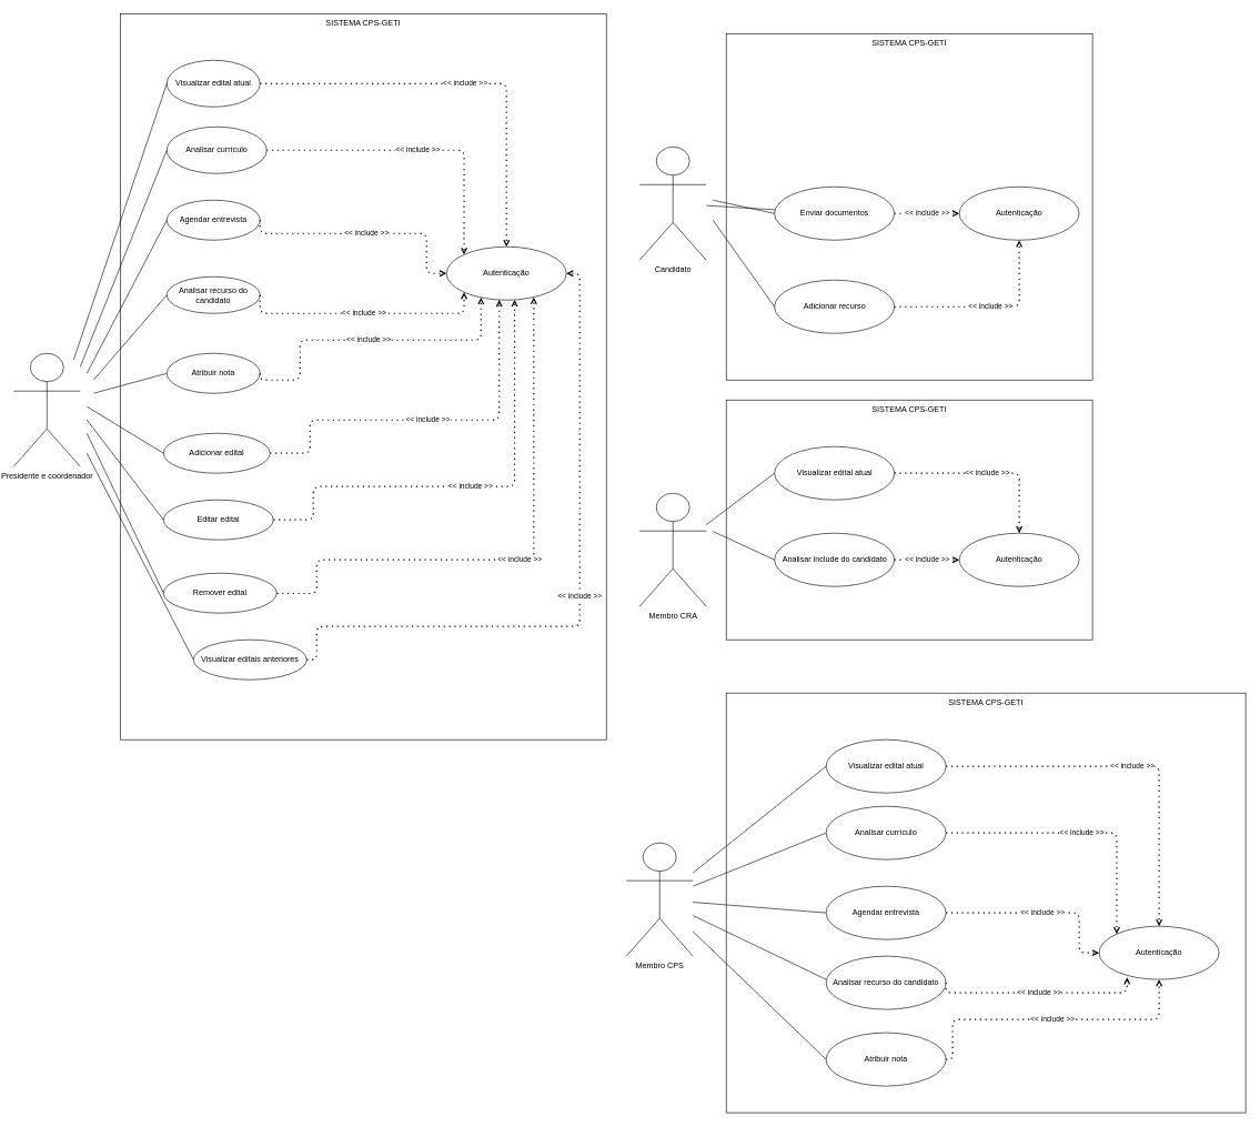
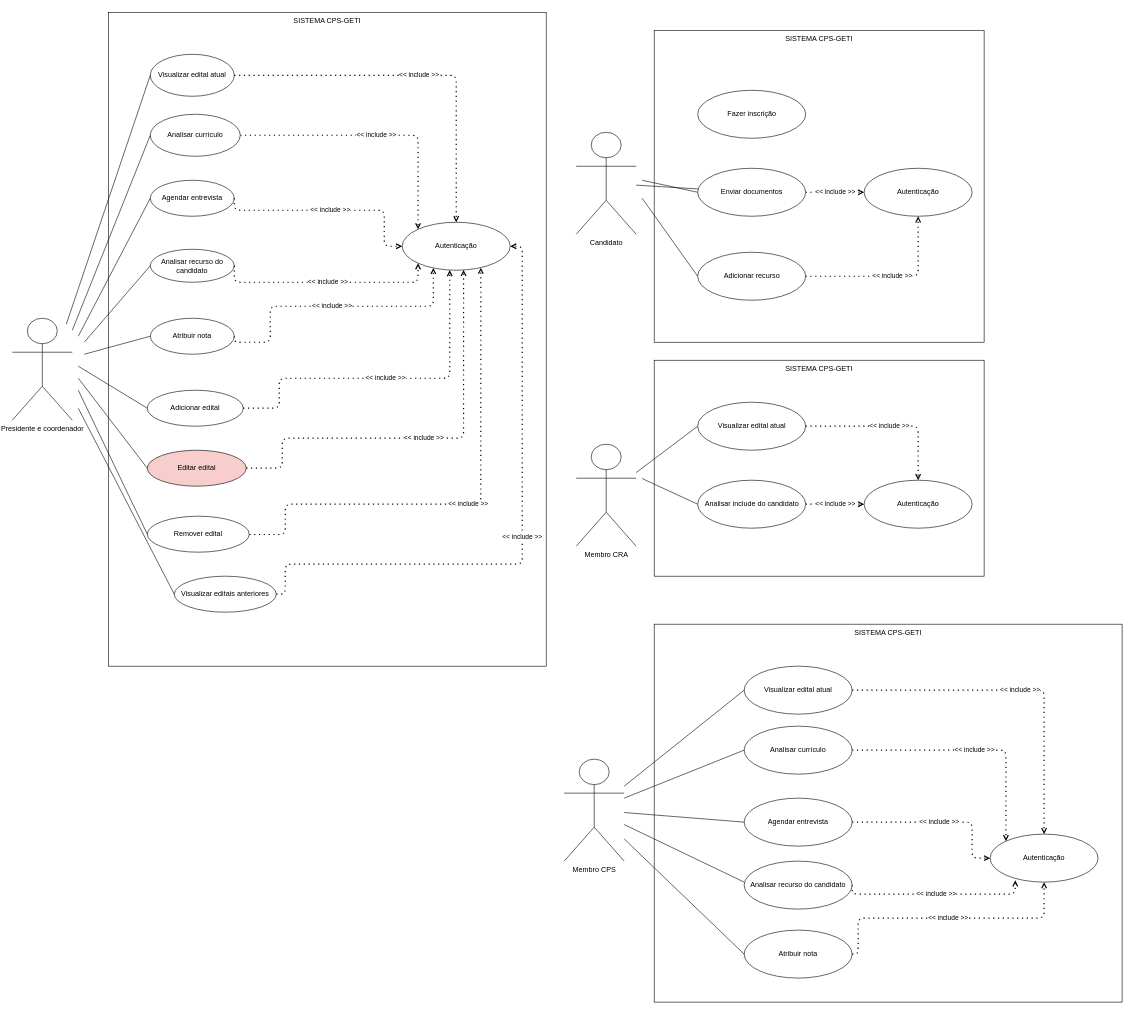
  <mxCell id="0" />
  <mxCell id="1" parent="0" />
  <mxCell id="2" value="SISTEMA CPS-GETI" style="rounded=0;whiteSpace=wrap;html=1;verticalAlign=top;" parent="1" vertex="1"><mxGeometry x="1090" y="50" width="550" height="520" as="geometry" /></mxCell>
  <mxCell id="3" value="&lt;div&gt;&amp;lt;&amp;lt; include &amp;gt;&amp;gt;&lt;/div&gt;" style="endArrow=open;dashed=1;html=1;dashPattern=1 3;strokeWidth=2;entryX=0;entryY=0.5;entryDx=0;entryDy=0;endFill=0;startArrow=none;startFill=0;exitX=1;exitY=0.5;exitDx=0;exitDy=0;edgeStyle=orthogonalEdgeStyle;" parent="1" source="8" target="7" edge="1"><mxGeometry width="50" height="50" relative="1" as="geometry"><mxPoint x="1231.527" y="834.52" as="sourcePoint" /><mxPoint x="1506.569" y="628.377" as="targetPoint" /></mxGeometry></mxCell>
  <mxCell id="4" value="Presidente e coordenador" style="shape=umlActor;verticalLabelPosition=bottom;verticalAlign=top;html=1;outlineConnect=0;" parent="1" vertex="1"><mxGeometry x="20" y="530" width="100" height="170" as="geometry" /></mxCell>
  <mxCell id="5" value="Candidato" style="shape=umlActor;verticalLabelPosition=bottom;verticalAlign=top;html=1;outlineConnect=0;" parent="1" vertex="1"><mxGeometry x="960" width="100" height="170" as="geometry" y="220" /></mxCell>
+ <mxCell id="6" value="Fazer inscrição" style="ellipse;whiteSpace=wrap;html=1;" parent="1" vertex="1"><mxGeometry x="1162.5" y="150" width="180" height="80" as="geometry" /></mxCell>
  <mxCell id="7" value="Autenticação" style="ellipse;whiteSpace=wrap;html=1;" parent="1" vertex="1"><mxGeometry x="1440" y="280" width="180" height="80" as="geometry" /></mxCell>
  <mxCell id="8" value="Enviar documentos" style="ellipse;whiteSpace=wrap;html=1;" parent="1" vertex="1"><mxGeometry x="1162.5" y="280" width="180" height="80" as="geometry" /></mxCell>
  <mxCell id="9" value="&lt;div&gt;Adicionar recurso&lt;/div&gt;" style="ellipse;whiteSpace=wrap;html=1;" parent="1" vertex="1"><mxGeometry x="1162.5" y="420" width="180" height="80" as="geometry" /></mxCell>
  <mxCell id="10" value="&lt;div&gt;&amp;lt;&amp;lt; include &amp;gt;&amp;gt;&lt;/div&gt;" style="endArrow=open;dashed=1;html=1;dashPattern=1 3;strokeWidth=2;entryX=0.5;entryY=1;entryDx=0;entryDy=0;endFill=0;startArrow=none;startFill=0;edgeStyle=orthogonalEdgeStyle;" parent="1" source="9" target="7" edge="1"><mxGeometry width="50" height="50" relative="1" as="geometry"><mxPoint x="1352.5" y="320" as="sourcePoint" /><mxPoint x="1480" y="320" as="targetPoint" /></mxGeometry></mxCell>
  <mxCell id="11" value="SISTEMA CPS-GETI" style="rounded=0;whiteSpace=wrap;html=1;verticalAlign=top;" parent="1" vertex="1"><mxGeometry x="1090" y="600" width="550" height="360" as="geometry" /></mxCell>
  <mxCell id="12" value="&lt;div&gt;&amp;lt;&amp;lt; include &amp;gt;&amp;gt;&lt;/div&gt;" style="endArrow=open;dashed=1;html=1;dashPattern=1 3;strokeWidth=2;entryX=0;entryY=0.5;entryDx=0;entryDy=0;endFill=0;startArrow=none;startFill=0;exitX=1;exitY=0.5;exitDx=0;exitDy=0;edgeStyle=orthogonalEdgeStyle;" parent="1" source="16" target="15" edge="1"><mxGeometry width="50" height="50" relative="1" as="geometry"><mxPoint x="1231.527" y="1354.52" as="sourcePoint" /><mxPoint x="1506.569" y="1148.377" as="targetPoint" /></mxGeometry></mxCell>
  <mxCell id="13" value="Membro CRA" style="shape=umlActor;verticalLabelPosition=bottom;verticalAlign=top;html=1;outlineConnect=0;" parent="1" vertex="1"><mxGeometry x="960" y="740" width="100" height="170" as="geometry" /></mxCell>
  <mxCell id="14" value="Visualizar edital atual" style="ellipse;whiteSpace=wrap;html=1;" parent="1" vertex="1"><mxGeometry x="1162.5" y="670" width="180" height="80" as="geometry" /></mxCell>
  <mxCell id="15" value="Autenticação" style="ellipse;whiteSpace=wrap;html=1;" parent="1" vertex="1"><mxGeometry x="1440" y="800" width="180" height="80" as="geometry" /></mxCell>
  <mxCell id="16" value="Analisar include do candidato" style="ellipse;whiteSpace=wrap;html=1;" parent="1" vertex="1"><mxGeometry x="1162.5" y="800" width="180" height="80" as="geometry" /></mxCell>
  <mxCell id="17" value="&lt;div&gt;&amp;lt;&amp;lt; include &amp;gt;&amp;gt;&lt;/div&gt;" style="endArrow=open;dashed=1;html=1;dashPattern=1 3;strokeWidth=2;entryX=0.5;entryY=0;entryDx=0;entryDy=0;endFill=0;startArrow=none;startFill=0;exitX=1;exitY=0.5;exitDx=0;exitDy=0;edgeStyle=orthogonalEdgeStyle;" parent="1" source="14" target="15" edge="1"><mxGeometry width="50" height="50" relative="1" as="geometry"><mxPoint x="1352.5" y="850" as="sourcePoint" /><mxPoint x="1450" y="850" as="targetPoint" /></mxGeometry></mxCell>
  <mxCell id="18" value="SISTEMA CPS-GETI" style="rounded=0;whiteSpace=wrap;html=1;verticalAlign=top;" parent="1" vertex="1"><mxGeometry x="1090" y="1040" width="780" height="630" as="geometry" /></mxCell>
  <mxCell id="19" value="&lt;div&gt;&amp;lt;&amp;lt; include &amp;gt;&amp;gt;&lt;/div&gt;" style="endArrow=open;dashed=1;html=1;dashPattern=1 3;strokeWidth=2;entryX=0;entryY=0;entryDx=0;entryDy=0;endFill=0;startArrow=none;startFill=0;exitX=1;exitY=0.5;exitDx=0;exitDy=0;edgeStyle=orthogonalEdgeStyle;" parent="1" source="23" target="22" edge="1"><mxGeometry width="50" height="50" relative="1" as="geometry"><mxPoint x="1231.527" y="1794.52" as="sourcePoint" /><mxPoint x="1506.569" y="1588.377" as="targetPoint" /></mxGeometry></mxCell>
  <mxCell id="20" value="Membro CPS" style="shape=umlActor;verticalLabelPosition=bottom;verticalAlign=top;html=1;outlineConnect=0;" parent="1" vertex="1"><mxGeometry x="940" y="1265" width="100" height="170" as="geometry" /></mxCell>
  <mxCell id="21" value="Visualizar edital atual" style="ellipse;whiteSpace=wrap;html=1;" parent="1" vertex="1"><mxGeometry x="1240" y="1110" width="180" height="80" as="geometry" /></mxCell>
  <mxCell id="22" value="Autenticação" style="ellipse;whiteSpace=wrap;html=1;" parent="1" vertex="1"><mxGeometry x="1650" y="1390" width="180" height="80" as="geometry" /></mxCell>
  <mxCell id="23" value="Analisar currículo" style="ellipse;whiteSpace=wrap;html=1;" parent="1" vertex="1"><mxGeometry x="1240" y="1210" width="180" height="80" as="geometry" /></mxCell>
  <mxCell id="24" value="" style="endArrow=none;html=1;entryX=0;entryY=0.5;entryDx=0;entryDy=0;" parent="1" source="20" target="23" edge="1"><mxGeometry width="50" height="50" relative="1" as="geometry"><mxPoint x="1055" y="1260" as="sourcePoint" /><mxPoint x="1172.5" y="1160" as="targetPoint" /></mxGeometry></mxCell>
  <mxCell id="25" value="&lt;div&gt;&amp;lt;&amp;lt; include &amp;gt;&amp;gt;&lt;/div&gt;" style="endArrow=open;dashed=1;html=1;dashPattern=1 3;strokeWidth=2;entryX=0.5;entryY=0;entryDx=0;entryDy=0;endFill=0;startArrow=none;startFill=0;exitX=1;exitY=0.5;exitDx=0;exitDy=0;edgeStyle=orthogonalEdgeStyle;" parent="1" source="21" target="22" edge="1"><mxGeometry width="50" height="50" relative="1" as="geometry"><mxPoint x="1352.5" y="1290" as="sourcePoint" /><mxPoint x="1450" y="1290" as="targetPoint" /></mxGeometry></mxCell>
  <mxCell id="26" value="Agendar entrevista" style="ellipse;whiteSpace=wrap;html=1;" parent="1" vertex="1"><mxGeometry x="1240" y="1330" width="180" height="80" as="geometry" /></mxCell>
  <mxCell id="27" value="Analisar recurso do candidato" style="ellipse;whiteSpace=wrap;html=1;" parent="1" vertex="1"><mxGeometry x="1240" y="1435" width="180" height="80" as="geometry" /></mxCell>
  <mxCell id="28" value="Atribuir nota" style="ellipse;whiteSpace=wrap;html=1;" parent="1" vertex="1"><mxGeometry x="1240" y="1550" width="180" height="80" as="geometry" /></mxCell>
  <mxCell id="29" value="" style="endArrow=none;html=1;entryX=0;entryY=0.5;entryDx=0;entryDy=0;" parent="1" source="20" target="21" edge="1"><mxGeometry width="50" height="50" relative="1" as="geometry"><mxPoint x="1040" y="1420" as="sourcePoint" /><mxPoint x="1250" y="1260" as="targetPoint" /></mxGeometry></mxCell>
  <mxCell id="30" value="" style="endArrow=none;html=1;entryX=0;entryY=0.5;entryDx=0;entryDy=0;" parent="1" target="26" edge="1" source="20"><mxGeometry width="50" height="50" relative="1" as="geometry"><mxPoint x="1040" y="1440" as="sourcePoint" /><mxPoint x="1250" y="1260" as="targetPoint" /></mxGeometry></mxCell>
  <mxCell id="31" value="" style="endArrow=none;html=1;entryX=0;entryY=0.5;entryDx=0;entryDy=0;" parent="1" source="20" edge="1"><mxGeometry width="50" height="50" relative="1" as="geometry"><mxPoint x="1040" y="1540" as="sourcePoint" /><mxPoint x="1240" y="1470" as="targetPoint" /></mxGeometry></mxCell>
  <mxCell id="32" value="" style="endArrow=none;html=1;entryX=0;entryY=0.5;entryDx=0;entryDy=0;" parent="1" target="28" edge="1" source="20"><mxGeometry width="50" height="50" relative="1" as="geometry"><mxPoint x="1040" y="1510" as="sourcePoint" /><mxPoint x="1250" y="1480" as="targetPoint" /></mxGeometry></mxCell>
  <mxCell id="33" value="&lt;div&gt;&amp;lt;&amp;lt; include &amp;gt;&amp;gt;&lt;/div&gt;" style="endArrow=open;dashed=1;html=1;dashPattern=1 3;strokeWidth=2;entryX=0;entryY=0.5;entryDx=0;entryDy=0;endFill=0;startArrow=none;startFill=0;exitX=1;exitY=0.5;exitDx=0;exitDy=0;edgeStyle=orthogonalEdgeStyle;" parent="1" source="26" target="22" edge="1"><mxGeometry width="50" height="50" relative="1" as="geometry"><mxPoint x="1430" y="1260" as="sourcePoint" /><mxPoint x="1686.36" y="1411.716" as="targetPoint" /><Array as="points"><mxPoint x="1620" y="1370" /><mxPoint x="1620" y="1430" /></Array></mxGeometry></mxCell>
  <mxCell id="34" value="&lt;div&gt;&amp;lt;&amp;lt; include &amp;gt;&amp;gt;&lt;/div&gt;" style="endArrow=open;dashed=1;html=1;dashPattern=1 3;strokeWidth=2;entryX=0.233;entryY=0.963;entryDx=0;entryDy=0;endFill=0;startArrow=none;startFill=0;exitX=1;exitY=0.5;exitDx=0;exitDy=0;edgeStyle=orthogonalEdgeStyle;entryPerimeter=0;" parent="1" source="27" target="22" edge="1"><mxGeometry width="50" height="50" relative="1" as="geometry"><mxPoint x="1415" y="1470" as="sourcePoint" /><mxPoint x="1645" y="1530" as="targetPoint" /><Array as="points"><mxPoint x="1420" y="1490" /><mxPoint x="1692" y="1490" /></Array></mxGeometry></mxCell>
  <mxCell id="35" value="&lt;div&gt;&amp;lt;&amp;lt; include &amp;gt;&amp;gt;&lt;/div&gt;" style="endArrow=open;dashed=1;html=1;dashPattern=1 3;strokeWidth=2;entryX=0.5;entryY=1;entryDx=0;entryDy=0;endFill=0;startArrow=none;startFill=0;exitX=1;exitY=0.5;exitDx=0;exitDy=0;edgeStyle=orthogonalEdgeStyle;" parent="1" source="28" target="22" edge="1"><mxGeometry width="50" height="50" relative="1" as="geometry"><mxPoint x="1430" y="1485" as="sourcePoint" /><mxPoint x="1701.94" y="1477.04" as="targetPoint" /><Array as="points"><mxPoint x="1430" y="1590" /><mxPoint x="1430" y="1530" /><mxPoint x="1740" y="1530" /></Array></mxGeometry></mxCell>
  <mxCell id="36" value="SISTEMA CPS-GETI" style="rounded=0;whiteSpace=wrap;html=1;verticalAlign=top;" parent="1" vertex="1"><mxGeometry x="180" y="20" width="730" height="1090" as="geometry" /></mxCell>
  <mxCell id="37" value="&lt;div&gt;&amp;lt;&amp;lt; include &amp;gt;&amp;gt;&lt;/div&gt;" style="endArrow=open;dashed=1;html=1;dashPattern=1 3;strokeWidth=2;entryX=0;entryY=0;entryDx=0;entryDy=0;endFill=0;startArrow=none;startFill=0;exitX=1;exitY=0.5;exitDx=0;exitDy=0;edgeStyle=orthogonalEdgeStyle;" parent="1" source="40" target="39" edge="1"><mxGeometry width="50" height="50" relative="1" as="geometry"><mxPoint x="251.527" y="774.52" as="sourcePoint" /><mxPoint x="526.569" y="568.377" as="targetPoint" /></mxGeometry></mxCell>
  <mxCell id="38" value="Visualizar edital atual" style="ellipse;whiteSpace=wrap;html=1;" parent="1" vertex="1"><mxGeometry x="250" y="90" width="140" height="70" as="geometry" /></mxCell>
  <mxCell id="39" value="Autenticação" style="ellipse;whiteSpace=wrap;html=1;" parent="1" vertex="1"><mxGeometry x="670" y="370" width="180" height="80" as="geometry" /></mxCell>
  <mxCell id="40" value="Analisar currículo" style="ellipse;whiteSpace=wrap;html=1;" parent="1" vertex="1"><mxGeometry x="250" y="190" width="150" height="70" as="geometry" /></mxCell>
  <mxCell id="41" value="&lt;div&gt;&amp;lt;&amp;lt; include &amp;gt;&amp;gt;&lt;/div&gt;" style="endArrow=open;dashed=1;html=1;dashPattern=1 3;strokeWidth=2;entryX=0.5;entryY=0;entryDx=0;entryDy=0;endFill=0;startArrow=none;startFill=0;exitX=1;exitY=0.5;exitDx=0;exitDy=0;edgeStyle=orthogonalEdgeStyle;" parent="1" source="38" target="39" edge="1"><mxGeometry width="50" height="50" relative="1" as="geometry"><mxPoint x="372.5" y="270" as="sourcePoint" /><mxPoint x="470" y="270" as="targetPoint" /></mxGeometry></mxCell>
  <mxCell id="42" value="Agendar entrevista" style="ellipse;whiteSpace=wrap;html=1;" parent="1" vertex="1"><mxGeometry x="250" y="300" width="140" height="60" as="geometry" /></mxCell>
  <mxCell id="43" value="Analisar recurso do candidato" style="ellipse;whiteSpace=wrap;html=1;" parent="1" vertex="1"><mxGeometry x="250" y="415" width="140" height="55" as="geometry" /></mxCell>
  <mxCell id="44" value="Atribuir nota" style="ellipse;whiteSpace=wrap;html=1;" parent="1" vertex="1"><mxGeometry x="250" y="530" width="140" height="60" as="geometry" /></mxCell>
  <mxCell id="45" value="&lt;div&gt;&amp;lt;&amp;lt; include &amp;gt;&amp;gt;&lt;/div&gt;" style="endArrow=open;dashed=1;html=1;dashPattern=1 3;strokeWidth=2;entryX=0;entryY=0.5;entryDx=0;entryDy=0;endFill=0;startArrow=none;startFill=0;exitX=1;exitY=0.5;exitDx=0;exitDy=0;edgeStyle=orthogonalEdgeStyle;" parent="1" source="42" target="39" edge="1"><mxGeometry width="50" height="50" relative="1" as="geometry"><mxPoint x="450" y="240" as="sourcePoint" /><mxPoint x="706.36" y="391.716" as="targetPoint" /><Array as="points"><mxPoint x="640" y="350" /><mxPoint x="640" y="410" /></Array></mxGeometry></mxCell>
  <mxCell id="46" value="&lt;div&gt;&amp;lt;&amp;lt; include &amp;gt;&amp;gt;&lt;/div&gt;" style="endArrow=open;dashed=1;html=1;dashPattern=1 3;strokeWidth=2;entryX=0;entryY=1;entryDx=0;entryDy=0;endFill=0;startArrow=none;startFill=0;exitX=1;exitY=0.5;exitDx=0;exitDy=0;edgeStyle=orthogonalEdgeStyle;" parent="1" source="43" target="39" edge="1"><mxGeometry width="50" height="50" relative="1" as="geometry"><mxPoint x="435" y="450" as="sourcePoint" /><mxPoint x="665" y="510" as="targetPoint" /><Array as="points"><mxPoint x="390" y="470" /><mxPoint x="696" y="470" /></Array></mxGeometry></mxCell>
  <mxCell id="47" value="&lt;div&gt;&amp;lt;&amp;lt; include &amp;gt;&amp;gt;&lt;/div&gt;" style="endArrow=open;dashed=1;html=1;dashPattern=1 3;strokeWidth=2;endFill=0;startArrow=none;startFill=0;exitX=1;exitY=0.5;exitDx=0;exitDy=0;edgeStyle=orthogonalEdgeStyle;entryX=0.288;entryY=0.951;entryDx=0;entryDy=0;entryPerimeter=0;" parent="1" source="44" target="39" edge="1"><mxGeometry width="50" height="50" relative="1" as="geometry"><mxPoint x="450" y="465" as="sourcePoint" /><mxPoint x="721.94" y="457.04" as="targetPoint" /><Array as="points"><mxPoint x="390" y="570" /><mxPoint x="450" y="570" /><mxPoint x="450" y="510" /><mxPoint x="722" y="510" /><mxPoint x="722" y="446" /></Array></mxGeometry></mxCell>
  <mxCell id="48" value="Adicionar edital" style="ellipse;whiteSpace=wrap;html=1;" parent="1" vertex="1"><mxGeometry x="245" y="650" width="160" height="60" as="geometry" /></mxCell>
- <mxCell id="49" value="Editar edital" style="ellipse;whiteSpace=wrap;html=1;" parent="1" vertex="1"><mxGeometry x="245" y="750" width="165" height="60" as="geometry" /></mxCell>
+ <mxCell id="49" value="Editar edital" style="ellipse;whiteSpace=wrap;html=1;fillColor=#f8cecc;" parent="1" vertex="1"><mxGeometry x="245" y="750" width="165" height="60" as="geometry" /></mxCell>
  <mxCell id="50" value="Remover edital" style="ellipse;whiteSpace=wrap;html=1;" parent="1" vertex="1"><mxGeometry x="245" y="860" width="170" height="60" as="geometry" /></mxCell>
  <mxCell id="51" value="&lt;div&gt;&amp;lt;&amp;lt; include &amp;gt;&amp;gt;&lt;/div&gt;" style="endArrow=open;dashed=1;html=1;dashPattern=1 3;strokeWidth=2;endFill=0;startArrow=none;startFill=0;exitX=1;exitY=0.5;exitDx=0;exitDy=0;edgeStyle=orthogonalEdgeStyle;entryX=0.44;entryY=0.997;entryDx=0;entryDy=0;entryPerimeter=0;" parent="1" target="39" edge="1"><mxGeometry width="50" height="50" relative="1" as="geometry"><mxPoint x="405" y="680" as="sourcePoint" /><mxPoint x="770" y="450" as="targetPoint" /><Array as="points"><mxPoint x="465" y="680" /><mxPoint x="465" y="630" /><mxPoint x="749" y="630" /></Array></mxGeometry></mxCell>
  <mxCell id="52" value="&lt;div&gt;&amp;lt;&amp;lt; include &amp;gt;&amp;gt;&lt;/div&gt;" style="endArrow=open;dashed=1;html=1;dashPattern=1 3;strokeWidth=2;endFill=0;startArrow=none;startFill=0;exitX=1;exitY=0.5;exitDx=0;exitDy=0;edgeStyle=orthogonalEdgeStyle;entryX=0.568;entryY=0.994;entryDx=0;entryDy=0;entryPerimeter=0;" parent="1" target="39" edge="1"><mxGeometry width="50" height="50" relative="1" as="geometry"><mxPoint x="410" y="780" as="sourcePoint" /><mxPoint x="775" y="550" as="targetPoint" /><Array as="points"><mxPoint x="470" y="780" /><mxPoint x="470" y="730" /><mxPoint x="772" y="730" /></Array></mxGeometry></mxCell>
  <mxCell id="53" value="&lt;div&gt;&amp;lt;&amp;lt; include &amp;gt;&amp;gt;&lt;/div&gt;" style="endArrow=open;dashed=1;html=1;dashPattern=1 3;strokeWidth=2;endFill=0;startArrow=none;startFill=0;exitX=1;exitY=0.5;exitDx=0;exitDy=0;edgeStyle=orthogonalEdgeStyle;entryX=0.728;entryY=0.946;entryDx=0;entryDy=0;entryPerimeter=0;" parent="1" target="39" edge="1"><mxGeometry width="50" height="50" relative="1" as="geometry"><mxPoint x="415.26" y="890.48" as="sourcePoint" /><mxPoint x="777.5" y="560" as="targetPoint" /><Array as="points"><mxPoint x="475" y="890" /><mxPoint x="475" y="840" /><mxPoint x="801" y="840" /></Array></mxGeometry></mxCell>
  <mxCell id="54" value="Visualizar editais anteriores" style="ellipse;whiteSpace=wrap;html=1;" parent="1" vertex="1"><mxGeometry x="290" y="960" width="170" height="60" as="geometry" /></mxCell>
  <mxCell id="55" value="&lt;div&gt;&amp;lt;&amp;lt; include &amp;gt;&amp;gt;&lt;/div&gt;" style="endArrow=open;dashed=1;html=1;dashPattern=1 3;strokeWidth=2;endFill=0;startArrow=none;startFill=0;exitX=1;exitY=0.5;exitDx=0;exitDy=0;edgeStyle=orthogonalEdgeStyle;entryX=1;entryY=0.5;entryDx=0;entryDy=0;" parent="1" target="39" edge="1" source="54"><mxGeometry width="50" height="50" relative="1" as="geometry"><mxPoint x="415" y="1114.8" as="sourcePoint" /><mxPoint x="800.78" y="670" as="targetPoint" /><Array as="points"><mxPoint x="475" y="990" /><mxPoint x="475" y="940" /><mxPoint x="870" y="940" /><mxPoint x="870" y="410" /></Array></mxGeometry></mxCell>
  <mxCell id="56" value="" style="endArrow=none;html=1;entryX=0;entryY=0.5;entryDx=0;entryDy=0;" parent="1" target="38" edge="1"><mxGeometry width="50" height="50" relative="1" as="geometry"><mxPoint x="110" y="540" as="sourcePoint" /><mxPoint x="160" y="490" as="targetPoint" /></mxGeometry></mxCell>
  <mxCell id="57" value="" style="endArrow=none;html=1;entryX=0;entryY=0.5;entryDx=0;entryDy=0;" parent="1" target="40" edge="1"><mxGeometry width="50" height="50" relative="1" as="geometry"><mxPoint x="120" y="550" as="sourcePoint" /><mxPoint x="260" y="135" as="targetPoint" /></mxGeometry></mxCell>
  <mxCell id="58" value="" style="endArrow=none;html=1;entryX=0;entryY=0.5;entryDx=0;entryDy=0;" parent="1" target="42" edge="1"><mxGeometry width="50" height="50" relative="1" as="geometry"><mxPoint x="130" y="560" as="sourcePoint" /><mxPoint x="270" y="145" as="targetPoint" /></mxGeometry></mxCell>
  <mxCell id="59" value="" style="endArrow=none;html=1;entryX=0;entryY=0.5;entryDx=0;entryDy=0;" parent="1" target="43" edge="1"><mxGeometry width="50" height="50" relative="1" as="geometry"><mxPoint x="140" y="570" as="sourcePoint" /><mxPoint x="280" y="155" as="targetPoint" /></mxGeometry></mxCell>
  <mxCell id="60" value="" style="endArrow=none;html=1;entryX=0;entryY=0.5;entryDx=0;entryDy=0;" parent="1" target="44" edge="1"><mxGeometry width="50" height="50" relative="1" as="geometry"><mxPoint x="140" y="590" as="sourcePoint" /><mxPoint x="290" y="165" as="targetPoint" /></mxGeometry></mxCell>
  <mxCell id="61" value="" style="endArrow=none;html=1;entryX=0;entryY=0.5;entryDx=0;entryDy=0;" parent="1" target="48" edge="1"><mxGeometry width="50" height="50" relative="1" as="geometry"><mxPoint x="130" y="610" as="sourcePoint" /><mxPoint x="300" y="175" as="targetPoint" /></mxGeometry></mxCell>
  <mxCell id="62" value="" style="endArrow=none;html=1;entryX=0;entryY=0.5;entryDx=0;entryDy=0;" parent="1" target="49" edge="1"><mxGeometry width="50" height="50" relative="1" as="geometry"><mxPoint x="130" y="630" as="sourcePoint" /><mxPoint x="310" y="185" as="targetPoint" /></mxGeometry></mxCell>
  <mxCell id="63" value="" style="endArrow=none;html=1;entryX=0;entryY=0.5;entryDx=0;entryDy=0;" parent="1" target="50" edge="1"><mxGeometry width="50" height="50" relative="1" as="geometry"><mxPoint x="130" y="650" as="sourcePoint" /><mxPoint x="255" y="790" as="targetPoint" /></mxGeometry></mxCell>
  <mxCell id="64" value="" style="endArrow=none;html=1;entryX=0;entryY=0.5;entryDx=0;entryDy=0;" parent="1" target="54" edge="1"><mxGeometry width="50" height="50" relative="1" as="geometry"><mxPoint x="130" y="680" as="sourcePoint" /><mxPoint x="275" y="810" as="targetPoint" /></mxGeometry></mxCell>
  <mxCell id="65" value="" style="endArrow=none;html=1;" parent="1" source="5" target="8" edge="1"><mxGeometry width="50" height="50" relative="1" as="geometry"><mxPoint x="990" y="420" as="sourcePoint" /><mxPoint x="1040" y="370" as="targetPoint" /></mxGeometry></mxCell>
  <mxCell id="66" value="" style="endArrow=none;html=1;entryX=0;entryY=0.5;entryDx=0;entryDy=0;" parent="1" target="8" edge="1"><mxGeometry width="50" height="50" relative="1" as="geometry"><mxPoint x="1070" y="300" as="sourcePoint" /><mxPoint x="1172.5" y="200" as="targetPoint" /></mxGeometry></mxCell>
  <mxCell id="67" value="" style="endArrow=none;html=1;entryX=0;entryY=0.5;entryDx=0;entryDy=0;" parent="1" target="9" edge="1"><mxGeometry width="50" height="50" relative="1" as="geometry"><mxPoint x="1070" y="330" as="sourcePoint" /><mxPoint x="1182.5" y="210" as="targetPoint" /></mxGeometry></mxCell>
  <mxCell id="68" value="" style="endArrow=none;html=1;exitX=0;exitY=0.5;exitDx=0;exitDy=0;" parent="1" source="14" target="13" edge="1"><mxGeometry width="50" height="50" relative="1" as="geometry"><mxPoint x="1060" y="670" as="sourcePoint" /><mxPoint x="1152.5" y="800" as="targetPoint" /></mxGeometry></mxCell>
  <mxCell id="69" value="" style="endArrow=none;html=1;exitX=0;exitY=0.5;exitDx=0;exitDy=0;" parent="1" source="16" edge="1"><mxGeometry width="50" height="50" relative="1" as="geometry"><mxPoint x="1172.5" y="720" as="sourcePoint" /><mxPoint x="1070" y="797.295" as="targetPoint" /></mxGeometry></mxCell>
